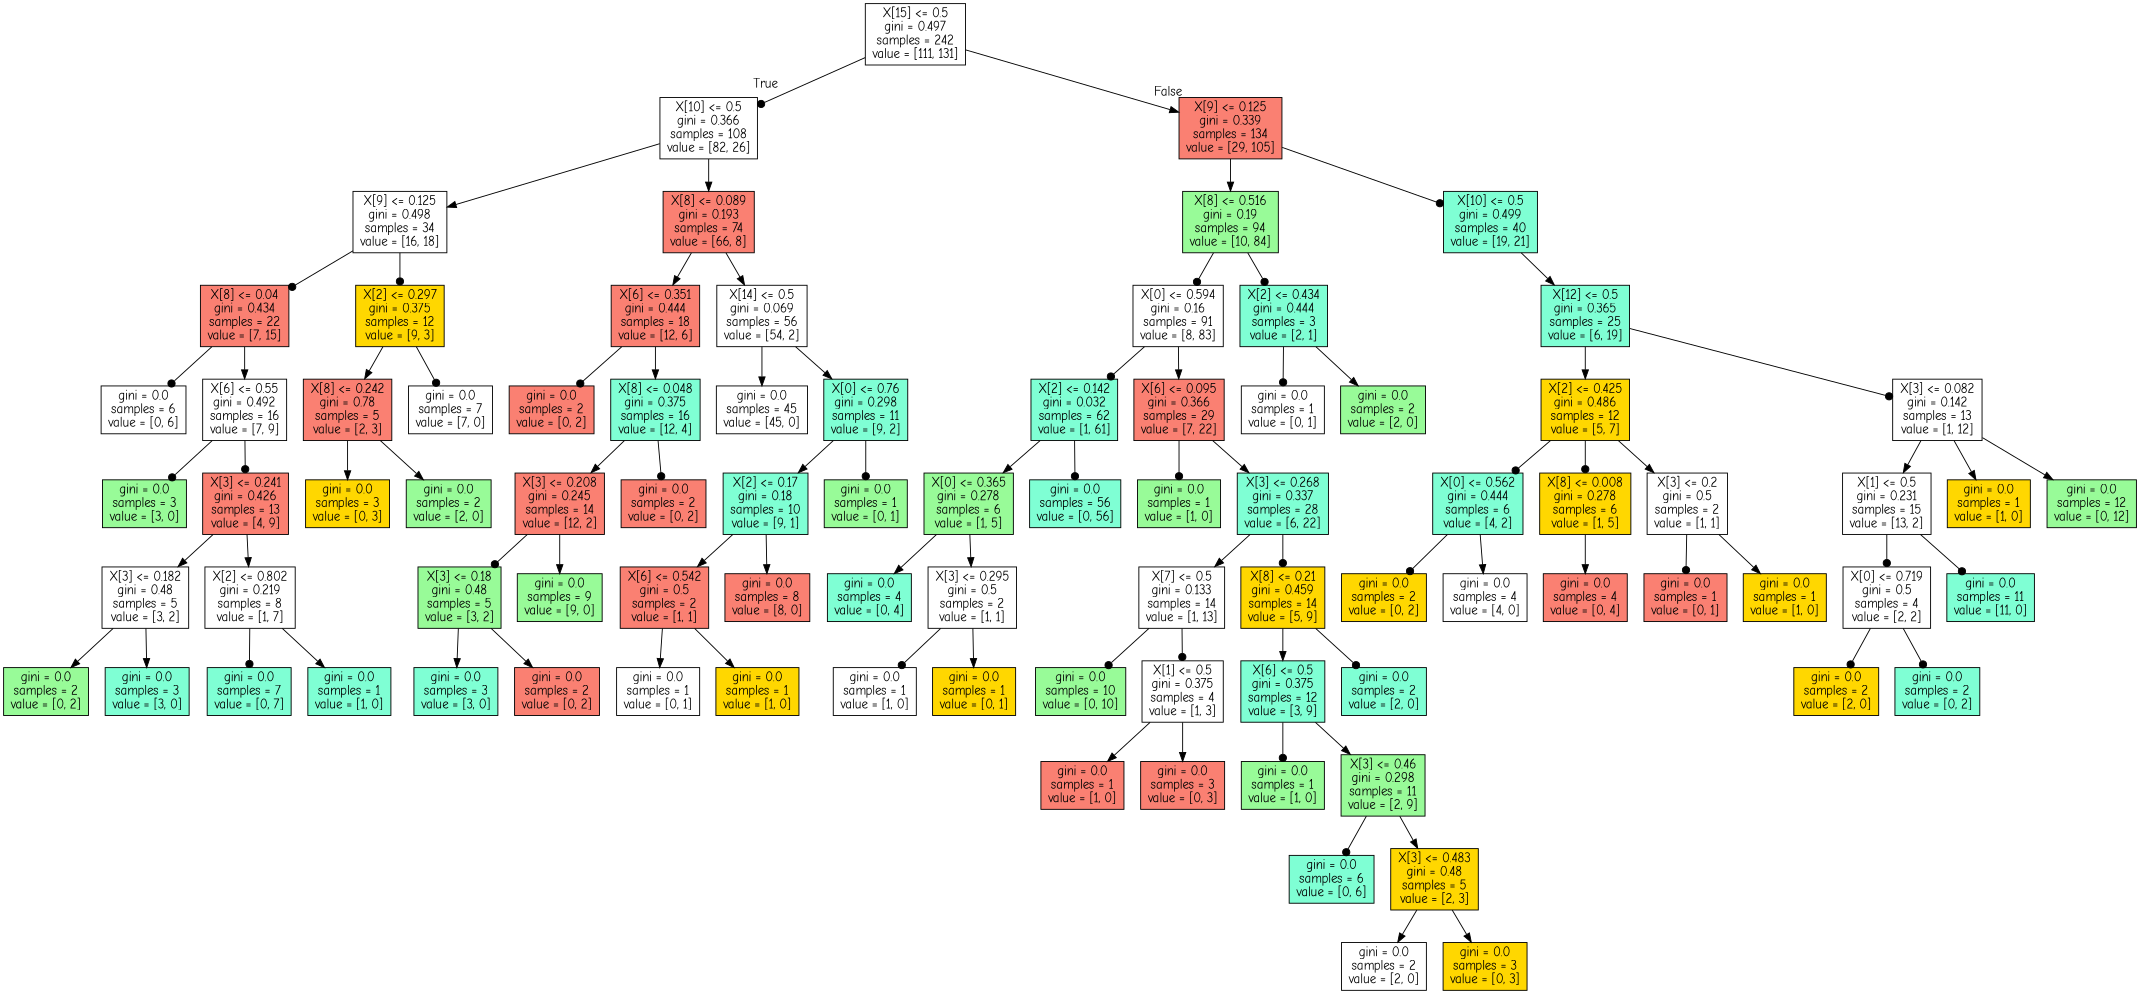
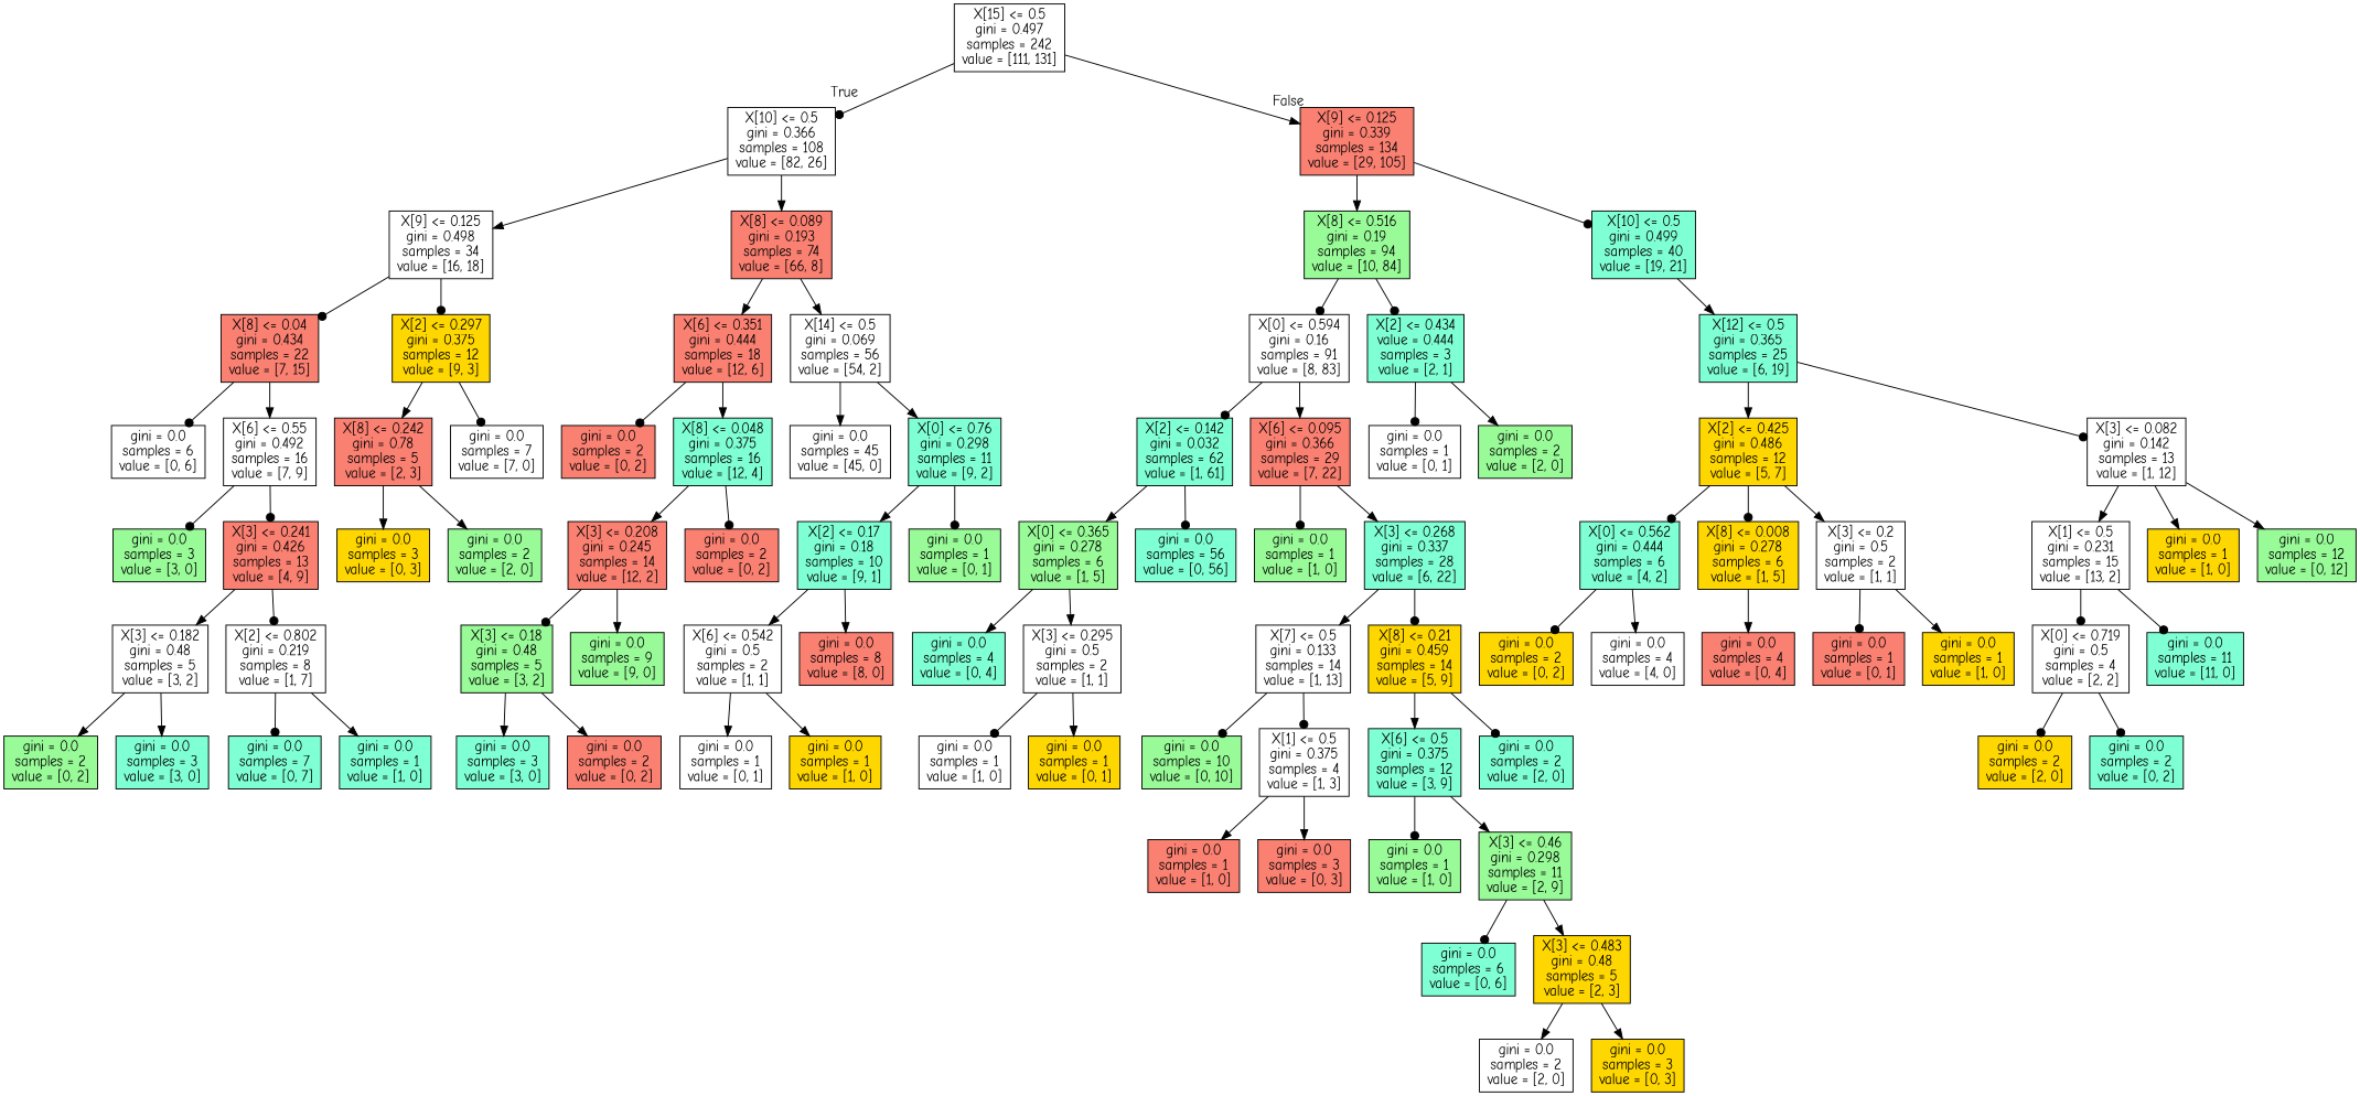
  digraph {
    fontname="Comic Neue"
    node [fillcolor=white fontname="Comic Neue" shape=box style=filled]
    edge [arrowhead=normal fontname="Comic Neue"]
    n1 [label="X[15] <= 0.5\ngini = 0.497\nsamples = 242\nvalue = [111, 131]"]
    n2 [label="X[10] <= 0.5\ngini = 0.366\nsamples = 108\nvalue = [82, 26]"]
    n3 [fillcolor=salmon label="X[9] <= 0.125\ngini = 0.339\nsamples = 134\nvalue = [29, 105]"]
    n4 [label="X[9] <= 0.125\ngini = 0.498\nsamples = 34\nvalue = [16, 18]"]
    n5 [fillcolor=salmon label="X[8] <= 0.089\ngini = 0.193\nsamples = 74\nvalue = [66, 8]"]
    n6 [fillcolor=palegreen label="X[8] <= 0.516\ngini = 0.19\nsamples = 94\nvalue = [10, 84]"]
    n7 [fillcolor=aquamarine label="X[10] <= 0.5\ngini = 0.499\nsamples = 40\nvalue = [19, 21]"]
    n8 [fillcolor=salmon label="X[8] <= 0.04\ngini = 0.434\nsamples = 22\nvalue = [7, 15]"]
    n9 [fillcolor=gold label="X[2] <= 0.297\ngini = 0.375\nsamples = 12\nvalue = [9, 3]"]
    n10 [fillcolor=salmon label="X[6] <= 0.351\ngini = 0.444\nsamples = 18\nvalue = [12, 6]"]
    n11 [label="X[14] <= 0.5\ngini = 0.069\nsamples = 56\nvalue = [54, 2]"]
    n12 [label="gini = 0.0\nsamples = 6\nvalue = [0, 6]"]
    n13 [label="X[6] <= 0.55\ngini = 0.492\nsamples = 16\nvalue = [7, 9]"]
    n14 [fillcolor=salmon label="X[8] <= 0.242\ngini = 0.78\nsamples = 5\nvalue = [2, 3]"]
    n15 [label="gini = 0.0\nsamples = 7\nvalue = [7, 0]"]
    n16 [fillcolor=palegreen label="gini = 0.0\nsamples = 3\nvalue = [3, 0]"]
    n17 [fillcolor=salmon label="X[3] <= 0.241\ngini = 0.426\nsamples = 13\nvalue = [4, 9]"]
    n18 [label="X[3] <= 0.182\ngini = 0.48\nsamples = 5\nvalue = [3, 2]"]
    n19 [label="X[2] <= 0.802\ngini = 0.219\nsamples = 8\nvalue = [1, 7]"]
    n20 [fillcolor=palegreen label="gini = 0.0\nsamples = 2\nvalue = [0, 2]"]
    n21 [fillcolor=aquamarine label="gini = 0.0\nsamples = 3\nvalue = [3, 0]"]
    n22 [fillcolor=aquamarine label="gini = 0.0\nsamples = 7\nvalue = [0, 7]"]
    n23 [fillcolor=aquamarine label="gini = 0.0\nsamples = 1\nvalue = [1, 0]"]
    n24 [fillcolor=gold label="gini = 0.0\nsamples = 3\nvalue = [0, 3]"]
    n25 [fillcolor=palegreen label="gini = 0.0\nsamples = 2\nvalue = [2, 0]"]
    n26 [fillcolor=salmon label="gini = 0.0\nsamples = 2\nvalue = [0, 2]"]
    n27 [fillcolor=aquamarine label="X[8] <= 0.048\ngini = 0.375\nsamples = 16\nvalue = [12, 4]"]
    n28 [label="gini = 0.0\nsamples = 45\nvalue = [45, 0]"]
    n29 [fillcolor=aquamarine label="X[0] <= 0.76\ngini = 0.298\nsamples = 11\nvalue = [9, 2]"]
    n30 [fillcolor=salmon label="X[3] <= 0.208\ngini = 0.245\nsamples = 14\nvalue = [12, 2]"]
    n31 [fillcolor=salmon label="gini = 0.0\nsamples = 2\nvalue = [0, 2]"]
    n32 [fillcolor=palegreen label="X[3] <= 0.18\ngini = 0.48\nsamples = 5\nvalue = [3, 2]"]
    n33 [fillcolor=palegreen label="gini = 0.0\nsamples = 9\nvalue = [9, 0]"]
    n34 [fillcolor=aquamarine label="gini = 0.0\nsamples = 3\nvalue = [3, 0]"]
    n35 [fillcolor=salmon label="gini = 0.0\nsamples = 2\nvalue = [0, 2]"]
    n36 [fillcolor=aquamarine label="X[2] <= 0.17\ngini = 0.18\nsamples = 10\nvalue = [9, 1]"]
    n37 [fillcolor=palegreen label="gini = 0.0\nsamples = 1\nvalue = [0, 1]"]
-   n38 [fillcolor=salmon label="X[6] <= 0.542\ngini = 0.5\nsamples = 2\nvalue = [1, 1]"]
+   n38 [label="X[6] <= 0.542\ngini = 0.5\nsamples = 2\nvalue = [1, 1]"]
    n39 [fillcolor=salmon label="gini = 0.0\nsamples = 8\nvalue = [8, 0]"]
    n40 [label="gini = 0.0\nsamples = 1\nvalue = [0, 1]"]
    n41 [fillcolor=gold label="gini = 0.0\nsamples = 1\nvalue = [1, 0]"]
    n42 [label="X[0] <= 0.594\ngini = 0.16\nsamples = 91\nvalue = [8, 83]"]
-   n43 [fillcolor=aquamarine label="X[2] <= 0.434\ngini = 0.444\nsamples = 3\nvalue = [2, 1]"]
+   n43 [fillcolor=aquamarine label="X[2] <= 0.434\nvalue = 0.444\nsamples = 3\nvalue = [2, 1]"]
    n44 [fillcolor=aquamarine label="X[12] <= 0.5\ngini = 0.365\nsamples = 25\nvalue = [6, 19]"]
    n45 [fillcolor=aquamarine label="X[2] <= 0.142\ngini = 0.032\nsamples = 62\nvalue = [1, 61]"]
    n46 [fillcolor=salmon label="X[6] <= 0.095\ngini = 0.366\nsamples = 29\nvalue = [7, 22]"]
    n47 [label="gini = 0.0\nsamples = 1\nvalue = [0, 1]"]
    n48 [fillcolor=palegreen label="gini = 0.0\nsamples = 2\nvalue = [2, 0]"]
    n49 [fillcolor=palegreen label="X[0] <= 0.365\ngini = 0.278\nsamples = 6\nvalue = [1, 5]"]
    n50 [fillcolor=aquamarine label="gini = 0.0\nsamples = 56\nvalue = [0, 56]"]
    n51 [fillcolor=palegreen label="gini = 0.0\nsamples = 1\nvalue = [1, 0]"]
    n52 [fillcolor=aquamarine label="X[3] <= 0.268\ngini = 0.337\nsamples = 28\nvalue = [6, 22]"]
    n53 [fillcolor=aquamarine label="gini = 0.0\nsamples = 4\nvalue = [0, 4]"]
    n54 [label="X[3] <= 0.295\ngini = 0.5\nsamples = 2\nvalue = [1, 1]"]
    n55 [label="gini = 0.0\nsamples = 1\nvalue = [1, 0]"]
    n56 [fillcolor=gold label="gini = 0.0\nsamples = 1\nvalue = [0, 1]"]
    n57 [label="X[7] <= 0.5\ngini = 0.133\nsamples = 14\nvalue = [1, 13]"]
    n58 [fillcolor=gold label="X[8] <= 0.21\ngini = 0.459\nsamples = 14\nvalue = [5, 9]"]
    n59 [fillcolor=palegreen label="gini = 0.0\nsamples = 10\nvalue = [0, 10]"]
    n60 [label="X[1] <= 0.5\ngini = 0.375\nsamples = 4\nvalue = [1, 3]"]
    n61 [fillcolor=aquamarine label="X[6] <= 0.5\ngini = 0.375\nsamples = 12\nvalue = [3, 9]"]
    n62 [fillcolor=aquamarine label="gini = 0.0\nsamples = 2\nvalue = [2, 0]"]
    n63 [fillcolor=salmon label="gini = 0.0\nsamples = 1\nvalue = [1, 0]"]
    n64 [fillcolor=salmon label="gini = 0.0\nsamples = 3\nvalue = [0, 3]"]
    n65 [fillcolor=palegreen label="gini = 0.0\nsamples = 1\nvalue = [1, 0]"]
    n66 [fillcolor=palegreen label="X[3] <= 0.46\ngini = 0.298\nsamples = 11\nvalue = [2, 9]"]
    n67 [fillcolor=aquamarine label="gini = 0.0\nsamples = 6\nvalue = [0, 6]"]
    n68 [fillcolor=gold label="X[3] <= 0.483\ngini = 0.48\nsamples = 5\nvalue = [2, 3]"]
    n69 [label="gini = 0.0\nsamples = 2\nvalue = [2, 0]"]
    n70 [fillcolor=gold label="gini = 0.0\nsamples = 3\nvalue = [0, 3]"]
    n71 [fillcolor=gold label="X[2] <= 0.425\ngini = 0.486\nsamples = 12\nvalue = [5, 7]"]
    n72 [label="X[3] <= 0.082\ngini = 0.142\nsamples = 13\nvalue = [1, 12]"]
    n73 [label="X[1] <= 0.5\ngini = 0.231\nsamples = 15\nvalue = [13, 2]"]
    n74 [label="X[0] <= 0.719\ngini = 0.5\nsamples = 4\nvalue = [2, 2]"]
    n75 [fillcolor=aquamarine label="gini = 0.0\nsamples = 11\nvalue = [11, 0]"]
    n76 [fillcolor=aquamarine label="X[0] <= 0.562\ngini = 0.444\nsamples = 6\nvalue = [4, 2]"]
    n77 [fillcolor=gold label="X[8] <= 0.008\ngini = 0.278\nsamples = 6\nvalue = [1, 5]"]
    n78 [label="X[3] <= 0.2\ngini = 0.5\nsamples = 2\nvalue = [1, 1]"]
    n79 [fillcolor=gold label="gini = 0.0\nsamples = 1\nvalue = [1, 0]"]
    n80 [fillcolor=palegreen label="gini = 0.0\nsamples = 12\nvalue = [0, 12]"]
    n81 [fillcolor=gold label="gini = 0.0\nsamples = 2\nvalue = [0, 2]"]
    n82 [label="gini = 0.0\nsamples = 4\nvalue = [4, 0]"]
    n83 [fillcolor=salmon label="gini = 0.0\nsamples = 4\nvalue = [0, 4]"]
    n84 [fillcolor=salmon label="gini = 0.0\nsamples = 1\nvalue = [0, 1]"]
    n85 [fillcolor=gold label="gini = 0.0\nsamples = 1\nvalue = [1, 0]"]
    n86 [fillcolor=gold label="gini = 0.0\nsamples = 2\nvalue = [2, 0]"]
    n87 [fillcolor=aquamarine label="gini = 0.0\nsamples = 2\nvalue = [0, 2]"]
    n1 -> n2 [arrowhead=dot headlabel=True labelangle=45 labeldistance=2.5]
    n1 -> n3 [headlabel=False labelangle=-45 labeldistance=2.5]
    n2 -> n4
    n2 -> n5
    n3 -> n6
    n3 -> n7 [arrowhead=dot]
    n4 -> n8 [arrowhead=dot]
    n4 -> n9 [arrowhead=dot]
    n5 -> n10
    n5 -> n11
    n6 -> n42 [arrowhead=dot]
    n6 -> n43 [arrowhead=dot]
    n7 -> n44
    n8 -> n12 [arrowhead=dot]
    n8 -> n13
    n9 -> n14
    n9 -> n15 [arrowhead=dot]
    n10 -> n26 [arrowhead=dot]
    n10 -> n27
    n11 -> n28
    n11 -> n29
    n13 -> n16 [arrowhead=dot]
    n13 -> n17 [arrowhead=dot]
    n14 -> n24
    n14 -> n25
    n17 -> n18
-   n17 -> n19
+   n17 -> n19 [arrowhead=dot]
    n18 -> n20
    n18 -> n21
    n19 -> n22 [arrowhead=dot]
    n19 -> n23
    n27 -> n30
    n27 -> n31 [arrowhead=dot]
    n29 -> n36
    n29 -> n37 [arrowhead=dot]
    n30 -> n32 [arrowhead=dot]
    n30 -> n33
    n32 -> n34
    n32 -> n35
    n36 -> n38
    n36 -> n39
    n38 -> n40
    n38 -> n41
    n42 -> n45 [arrowhead=dot]
    n42 -> n46
    n43 -> n47 [arrowhead=dot]
    n43 -> n48
    n44 -> n71
    n44 -> n72 [arrowhead=dot]
    n45 -> n49
    n45 -> n50 [arrowhead=dot]
    n46 -> n51 [arrowhead=dot]
    n46 -> n52
    n49 -> n53
    n49 -> n54
    n52 -> n57
    n52 -> n58 [arrowhead=dot]
    n54 -> n55 [arrowhead=dot]
    n54 -> n56
    n57 -> n59 [arrowhead=dot]
    n57 -> n60 [arrowhead=dot]
    n58 -> n61
    n58 -> n62 [arrowhead=dot]
    n60 -> n63
    n60 -> n64
    n61 -> n65 [arrowhead=dot]
    n61 -> n66
    n66 -> n67 [arrowhead=dot]
    n66 -> n68
    n68 -> n69
    n68 -> n70
    n71 -> n76 [arrowhead=dot]
    n71 -> n77 [arrowhead=dot]
    n71 -> n78
    n72 -> n73
    n72 -> n79
    n72 -> n80
    n73 -> n74 [arrowhead=dot]
    n73 -> n75 [arrowhead=dot]
    n74 -> n86 [arrowhead=dot]
    n74 -> n87 [arrowhead=dot]
    n76 -> n81 [arrowhead=dot]
    n76 -> n82
    n77 -> n83
    n78 -> n84 [arrowhead=dot]
    n78 -> n85
  }
